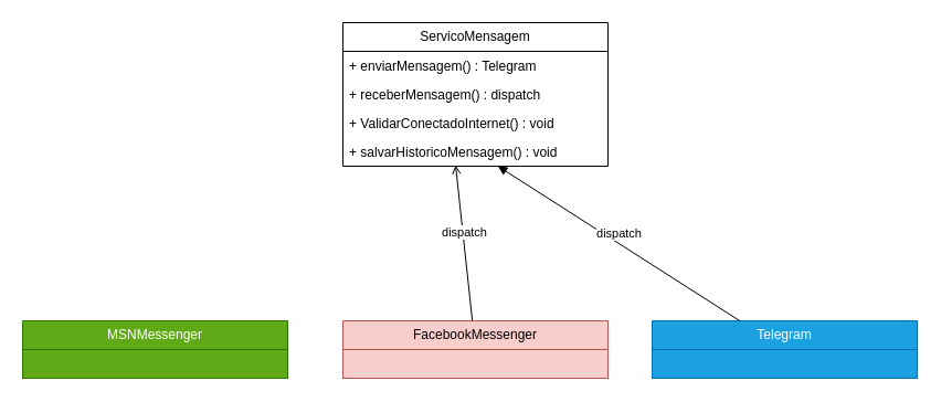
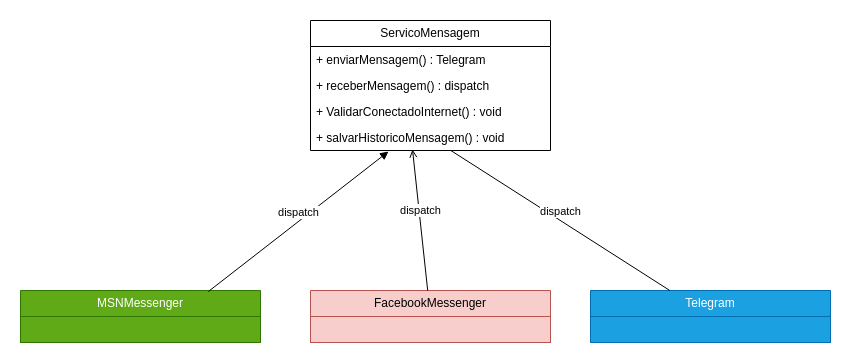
  <mxCell id="0" />
  <mxCell id="1" parent="0" />
  <mxCell id="2" value="&lt;font style=&quot;vertical-align: inherit;&quot;&gt;&lt;font style=&quot;vertical-align: inherit;&quot;&gt;&lt;font style=&quot;vertical-align: inherit;&quot;&gt;&lt;font style=&quot;vertical-align: inherit;&quot;&gt;MSNMessenger&lt;/font&gt;&lt;/font&gt;&lt;/font&gt;&lt;/font&gt;" style="swimlane;fontStyle=0;childLayout=stackLayout;horizontal=1;startSize=26;fillColor=#60a917;horizontalStack=0;resizeParent=1;resizeParentMax=0;resizeLast=0;collapsible=1;marginBottom=0;whiteSpace=wrap;html=1;strokeColor=#2D7600;fontColor=#ffffff;" vertex="1" parent="1"><mxGeometry x="20" y="290" width="240" height="52" as="geometry" /></mxCell>
  <mxCell id="3" value="" style="text;strokeColor=#2D7600;fillColor=#60a917;align=left;verticalAlign=top;spacingLeft=4;spacingRight=4;overflow=hidden;rotatable=0;points=[[0,0.5],[1,0.5]];portConstraint=eastwest;whiteSpace=wrap;html=1;fontColor=#ffffff;" vertex="1" parent="2"><mxGeometry y="26" width="240" height="26" as="geometry" /></mxCell>
  <mxCell id="4" value="&lt;font style=&quot;vertical-align: inherit;&quot;&gt;&lt;font style=&quot;vertical-align: inherit;&quot;&gt;&lt;font style=&quot;vertical-align: inherit;&quot;&gt;&lt;font style=&quot;vertical-align: inherit;&quot;&gt;&lt;font style=&quot;vertical-align: inherit;&quot;&gt;&lt;font style=&quot;vertical-align: inherit;&quot;&gt;FacebookMessenger&lt;/font&gt;&lt;/font&gt;&lt;/font&gt;&lt;/font&gt;&lt;/font&gt;&lt;/font&gt;" style="swimlane;fontStyle=0;childLayout=stackLayout;horizontal=1;startSize=26;fillColor=#f8cecc;horizontalStack=0;resizeParent=1;resizeParentMax=0;resizeLast=0;collapsible=1;marginBottom=0;whiteSpace=wrap;html=1;strokeColor=#b85450;" vertex="1" parent="1"><mxGeometry x="310" y="290" width="240" height="52" as="geometry" /></mxCell>
  <mxCell id="5" value="" style="text;strokeColor=#b85450;fillColor=#f8cecc;align=left;verticalAlign=top;spacingLeft=4;spacingRight=4;overflow=hidden;rotatable=0;points=[[0,0.5],[1,0.5]];portConstraint=eastwest;whiteSpace=wrap;html=1;" vertex="1" parent="4"><mxGeometry y="26" width="240" height="26" as="geometry" /></mxCell>
  <mxCell id="6" value="&lt;font style=&quot;vertical-align: inherit;&quot;&gt;&lt;font style=&quot;vertical-align: inherit;&quot;&gt;&lt;font style=&quot;vertical-align: inherit;&quot;&gt;&lt;font style=&quot;vertical-align: inherit;&quot;&gt;&lt;font style=&quot;vertical-align: inherit;&quot;&gt;&lt;font style=&quot;vertical-align: inherit;&quot;&gt;Telegram&lt;br&gt;&lt;/font&gt;&lt;/font&gt;&lt;/font&gt;&lt;/font&gt;&lt;/font&gt;&lt;/font&gt;" style="swimlane;fontStyle=0;childLayout=stackLayout;horizontal=1;startSize=26;fillColor=#1ba1e2;horizontalStack=0;resizeParent=1;resizeParentMax=0;resizeLast=0;collapsible=1;marginBottom=0;whiteSpace=wrap;html=1;fontColor=#ffffff;strokeColor=#006EAF;" vertex="1" parent="1"><mxGeometry x="590" y="290" width="240" height="52" as="geometry" /></mxCell>
  <mxCell id="7" value="" style="text;strokeColor=#006EAF;fillColor=#1ba1e2;align=left;verticalAlign=top;spacingLeft=4;spacingRight=4;overflow=hidden;rotatable=0;points=[[0,0.5],[1,0.5]];portConstraint=eastwest;whiteSpace=wrap;html=1;fontColor=#ffffff;" vertex="1" parent="6"><mxGeometry y="26" width="240" height="26" as="geometry" /></mxCell>
  <mxCell id="8" value="&lt;font style=&quot;vertical-align: inherit;&quot;&gt;&lt;font style=&quot;vertical-align: inherit;&quot;&gt;&lt;font style=&quot;vertical-align: inherit;&quot;&gt;&lt;font style=&quot;vertical-align: inherit;&quot;&gt;&lt;font style=&quot;vertical-align: inherit;&quot;&gt;&lt;font style=&quot;vertical-align: inherit;&quot;&gt;ServicoMensagem&lt;br&gt;&lt;/font&gt;&lt;/font&gt;&lt;/font&gt;&lt;/font&gt;&lt;/font&gt;&lt;/font&gt;" style="swimlane;fontStyle=0;childLayout=stackLayout;horizontal=1;startSize=26;horizontalStack=0;resizeParent=1;resizeParentMax=0;resizeLast=0;collapsible=1;marginBottom=0;whiteSpace=wrap;html=1;" vertex="1" parent="1"><mxGeometry x="310" y="20" width="240" height="130" as="geometry" /></mxCell>
  <mxCell id="9" value="&lt;font style=&quot;vertical-align: inherit;&quot;&gt;&lt;font style=&quot;vertical-align: inherit;&quot;&gt;+ enviarMensagem() : Telegram&lt;/font&gt;&lt;/font&gt;" style="text;align=left;verticalAlign=top;spacingLeft=4;spacingRight=4;overflow=hidden;rotatable=0;points=[[0,0.5],[1,0.5]];portConstraint=eastwest;whiteSpace=wrap;html=1;" vertex="1" parent="8"><mxGeometry y="26" width="240" height="26" as="geometry" /></mxCell>
  <mxCell id="10" value="&lt;font style=&quot;vertical-align: inherit;&quot;&gt;&lt;font style=&quot;vertical-align: inherit;&quot;&gt;+ receberMensagem() : dispatch&lt;/font&gt;&lt;/font&gt;" style="text;align=left;verticalAlign=top;spacingLeft=4;spacingRight=4;overflow=hidden;rotatable=0;points=[[0,0.5],[1,0.5]];portConstraint=eastwest;whiteSpace=wrap;html=1;" vertex="1" parent="8"><mxGeometry y="52" width="240" height="26" as="geometry" /></mxCell>
  <mxCell id="11" value="&lt;font style=&quot;vertical-align: inherit;&quot;&gt;&lt;font style=&quot;vertical-align: inherit;&quot;&gt;+ ValidarConectadoInternet() : void&lt;/font&gt;&lt;/font&gt;" style="text;align=left;verticalAlign=top;spacingLeft=4;spacingRight=4;overflow=hidden;rotatable=0;points=[[0,0.5],[1,0.5]];portConstraint=eastwest;whiteSpace=wrap;html=1;" vertex="1" parent="8"><mxGeometry y="78" width="240" height="26" as="geometry" /></mxCell>
  <mxCell id="12" value="&lt;font style=&quot;vertical-align: inherit;&quot;&gt;&lt;font style=&quot;vertical-align: inherit;&quot;&gt;&lt;font style=&quot;vertical-align: inherit;&quot;&gt;&lt;font style=&quot;vertical-align: inherit;&quot;&gt;+ salvarHistoricoMensagem() : void&lt;/font&gt;&lt;/font&gt;&lt;/font&gt;&lt;/font&gt;" style="text;align=left;verticalAlign=top;spacingLeft=4;spacingRight=4;overflow=hidden;rotatable=0;points=[[0,0.5],[1,0.5]];portConstraint=eastwest;whiteSpace=wrap;html=1;" vertex="1" parent="8"><mxGeometry y="104" width="240" height="26" as="geometry" /></mxCell>
+ <mxCell id="13" value="dispatch" style="html=1;verticalAlign=bottom;endArrow=block;curved=0;rounded=0;exitX=0.783;exitY=0.019;exitDx=0;exitDy=0;exitPerimeter=0;entryX=0.325;entryY=1.038;entryDx=0;entryDy=0;entryPerimeter=0;" edge="1" parent="1" source="2" target="12"><mxGeometry width="80" relative="1" as="geometry"><mxPoint x="370" y="260" as="sourcePoint" /><mxPoint x="450" y="260" as="targetPoint" /></mxGeometry></mxCell>
  <mxCell id="14" value="dispatch" style="html=1;verticalAlign=bottom;endArrow=open;curved=0;rounded=0;entryX=0.425;entryY=0.962;entryDx=0;entryDy=0;entryPerimeter=0;" edge="1" parent="1" source="4" target="12"><mxGeometry width="80" relative="1" as="geometry"><mxPoint x="218" y="301" as="sourcePoint" /><mxPoint x="398" y="161" as="targetPoint" /></mxGeometry></mxCell>
- <mxCell id="15" value="dispatch" style="html=1;verticalAlign=bottom;endArrow=block;curved=0;rounded=0;" edge="1" parent="1" source="6" target="12"><mxGeometry width="80" relative="1" as="geometry"><mxPoint x="370" y="260" as="sourcePoint" /><mxPoint x="450" y="260" as="targetPoint" /></mxGeometry></mxCell>
+ <mxCell id="15" value="dispatch" style="html=1;verticalAlign=bottom;endArrow=none;curved=0;rounded=0;" edge="1" parent="1" source="6" target="12"><mxGeometry width="80" relative="1" as="geometry"><mxPoint x="370" y="260" as="sourcePoint" /><mxPoint x="450" y="260" as="targetPoint" /></mxGeometry></mxCell>
